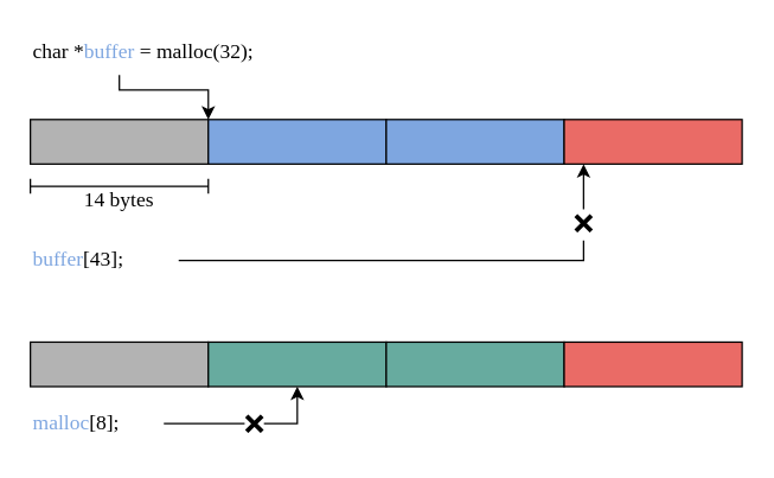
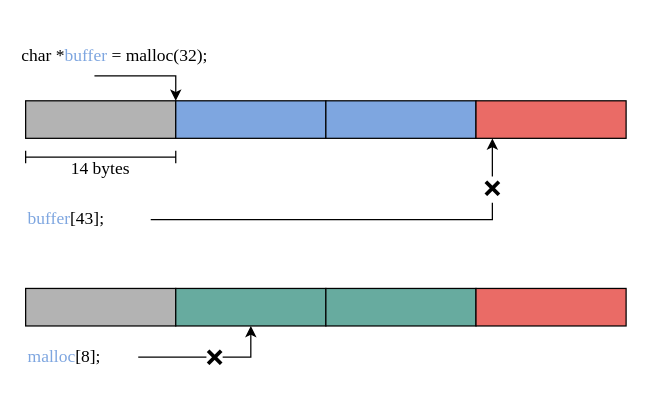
  <mxCell id="0" />
  <mxCell id="1" parent="0" />
  <mxCell id="2" value="" style="rounded=0;whiteSpace=wrap;html=1;fillStyle=auto;fillColor=#B3B3B3;fontFamily=Computer Modern;" parent="1" vertex="1"><mxGeometry x="20" y="80" width="120" height="30" as="geometry" /></mxCell>
  <mxCell id="3" value="" style="shape=crossbar;whiteSpace=wrap;html=1;rounded=1;" parent="1" vertex="1"><mxGeometry x="20" y="120" width="120" height="10" as="geometry" /></mxCell>
  <mxCell id="4" value="14 bytes" style="text;html=1;strokeColor=none;fillColor=none;align=center;verticalAlign=middle;whiteSpace=wrap;rounded=0;fontFamily=Computer Modern;fontSize=14;" parent="1" vertex="1"><mxGeometry x="50" y="120" width="60" height="30" as="geometry" /></mxCell>
  <mxCell id="5" value="" style="rounded=0;whiteSpace=wrap;html=1;fillStyle=auto;fillColor=#7EA6E0;fontFamily=Computer Modern;" vertex="1" parent="1"><mxGeometry x="140" y="80" width="120" height="30" as="geometry" /></mxCell>
  <mxCell id="6" value="" style="rounded=0;whiteSpace=wrap;html=1;fillStyle=auto;fillColor=#7EA6E0;fontFamily=Computer Modern;" vertex="1" parent="1"><mxGeometry x="260" y="80" width="120" height="30" as="geometry" /></mxCell>
  <mxCell id="7" value="" style="rounded=0;whiteSpace=wrap;html=1;fillStyle=auto;fillColor=#EA6B66;fontFamily=Computer Modern;" vertex="1" parent="1"><mxGeometry x="380" y="80" width="120" height="30" as="geometry" /></mxCell>
  <mxCell id="8" style="edgeStyle=orthogonalEdgeStyle;rounded=0;orthogonalLoop=1;jettySize=auto;html=1;exitX=0.25;exitY=1;exitDx=0;exitDy=0;entryX=0;entryY=0;entryDx=0;entryDy=0;" edge="1" parent="1" source="9" target="5"><mxGeometry relative="1" as="geometry"><Array as="points"><mxPoint x="80" y="60" /><mxPoint x="140" y="60" /></Array></mxGeometry></mxCell>
- <mxCell id="9" value="&lt;span style=&quot;font-weight: normal;&quot;&gt;char *&lt;font color=&quot;#7ea6e0&quot;&gt;buffer&lt;/font&gt; = malloc(32);&lt;/span&gt;" style="text;html=1;strokeColor=none;fillColor=none;align=left;verticalAlign=middle;whiteSpace=wrap;rounded=0;fontSize=14;fontFamily=Fira Code;fontStyle=1" vertex="1" parent="1"><mxGeometry x="20" y="20" width="240" height="30" as="geometry" /></mxCell>
+ <mxCell id="9" value="&lt;span style=&quot;font-weight: normal;&quot;&gt;char *&lt;font color=&quot;#7ea6e0&quot;&gt;buffer&lt;/font&gt; = malloc(32);&lt;/span&gt;" style="text;html=1;strokeColor=none;fillColor=none;align=left;verticalAlign=middle;whiteSpace=wrap;rounded=0;fontSize=14;fontFamily=Fira Code;fontStyle=1" vertex="1" parent="1"><mxGeometry x="15" y="30" width="240" height="30" as="geometry" /></mxCell>
  <mxCell id="10" value="&lt;span style=&quot;font-weight: normal;&quot;&gt;&lt;font color=&quot;#7ea6e0&quot;&gt;buffer&lt;/font&gt;[43];&lt;/span&gt;" style="text;html=1;strokeColor=none;fillColor=none;align=left;verticalAlign=middle;whiteSpace=wrap;rounded=0;fontSize=14;fontFamily=Fira Code;fontStyle=1" vertex="1" parent="1"><mxGeometry x="20" y="160" width="100" height="30" as="geometry" /></mxCell>
  <mxCell id="11" style="edgeStyle=orthogonalEdgeStyle;rounded=0;orthogonalLoop=1;jettySize=auto;html=1;entryX=0.109;entryY=1.004;entryDx=0;entryDy=0;entryPerimeter=0;" edge="1" parent="1" source="10" target="7"><mxGeometry relative="1" as="geometry" /></mxCell>
  <mxCell id="12" value="❌" style="edgeLabel;html=1;align=center;verticalAlign=middle;resizable=0;points=[];fontSize=18;" vertex="1" connectable="0" parent="11"><mxGeometry x="0.745" y="1" relative="1" as="geometry"><mxPoint y="-3" as="offset" /></mxGeometry></mxCell>
  <mxCell id="13" style="edgeStyle=orthogonalEdgeStyle;rounded=0;orthogonalLoop=1;jettySize=auto;html=1;entryX=0.5;entryY=1;entryDx=0;entryDy=0;" edge="1" parent="1" source="15" target="17"><mxGeometry relative="1" as="geometry" /></mxCell>
  <mxCell id="14" value="&lt;span style=&quot;font-size: 18px;&quot;&gt;❌&lt;/span&gt;" style="edgeLabel;html=1;align=center;verticalAlign=middle;resizable=0;points=[];" vertex="1" connectable="0" parent="13"><mxGeometry x="0.306" y="-1" relative="1" as="geometry"><mxPoint x="-15" y="-1" as="offset" /></mxGeometry></mxCell>
  <mxCell id="15" value="&lt;font style=&quot;font-weight: 400;&quot; color=&quot;#7ea6e0&quot;&gt;malloc&lt;/font&gt;&lt;span style=&quot;font-weight: 400;&quot;&gt;[8];&lt;/span&gt;" style="text;html=1;strokeColor=none;fillColor=none;align=left;verticalAlign=middle;whiteSpace=wrap;rounded=0;fontSize=14;fontFamily=Fira Code;fontStyle=1" vertex="1" parent="1"><mxGeometry x="20" y="270" width="90" height="30" as="geometry" /></mxCell>
  <mxCell id="16" value="" style="rounded=0;whiteSpace=wrap;html=1;fillStyle=auto;fillColor=#B3B3B3;fontFamily=Computer Modern;" vertex="1" parent="1"><mxGeometry x="20" y="230" width="120" height="30" as="geometry" /></mxCell>
  <mxCell id="17" value="" style="rounded=0;whiteSpace=wrap;html=1;fillStyle=auto;fillColor=#67AB9F;fontFamily=Computer Modern;" vertex="1" parent="1"><mxGeometry x="140" y="230" width="120" height="30" as="geometry" /></mxCell>
  <mxCell id="18" value="" style="rounded=0;whiteSpace=wrap;html=1;fillStyle=auto;fillColor=#67AB9F;fontFamily=Computer Modern;" vertex="1" parent="1"><mxGeometry x="260" y="230" width="120" height="30" as="geometry" /></mxCell>
  <mxCell id="19" value="" style="rounded=0;whiteSpace=wrap;html=1;fillStyle=auto;fillColor=#EA6B66;fontFamily=Computer Modern;" vertex="1" parent="1"><mxGeometry x="380" y="230" width="120" height="30" as="geometry" /></mxCell>
